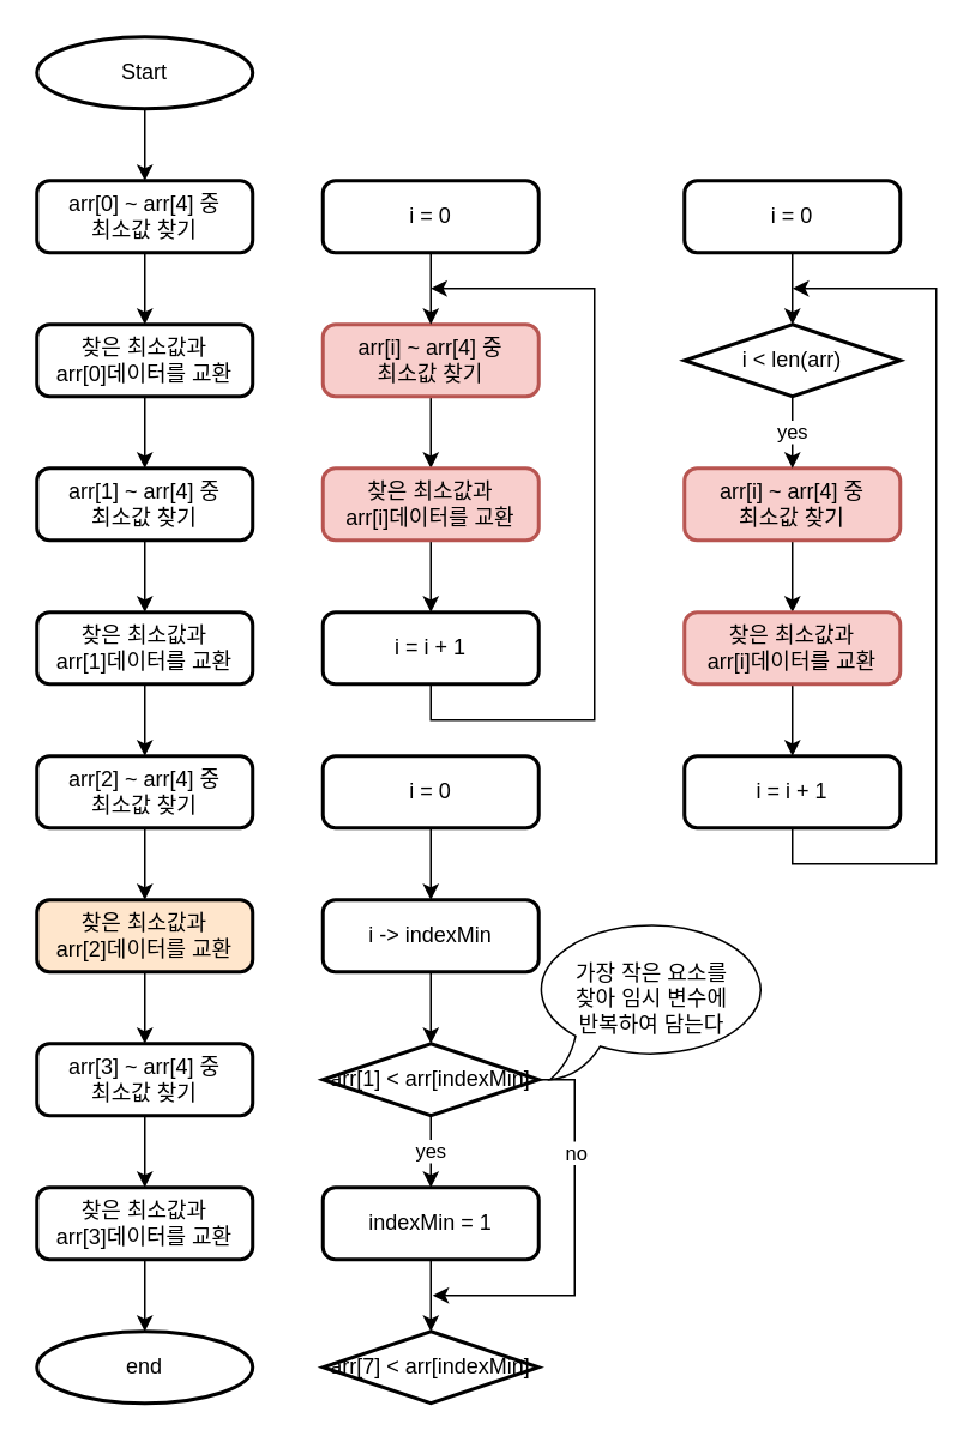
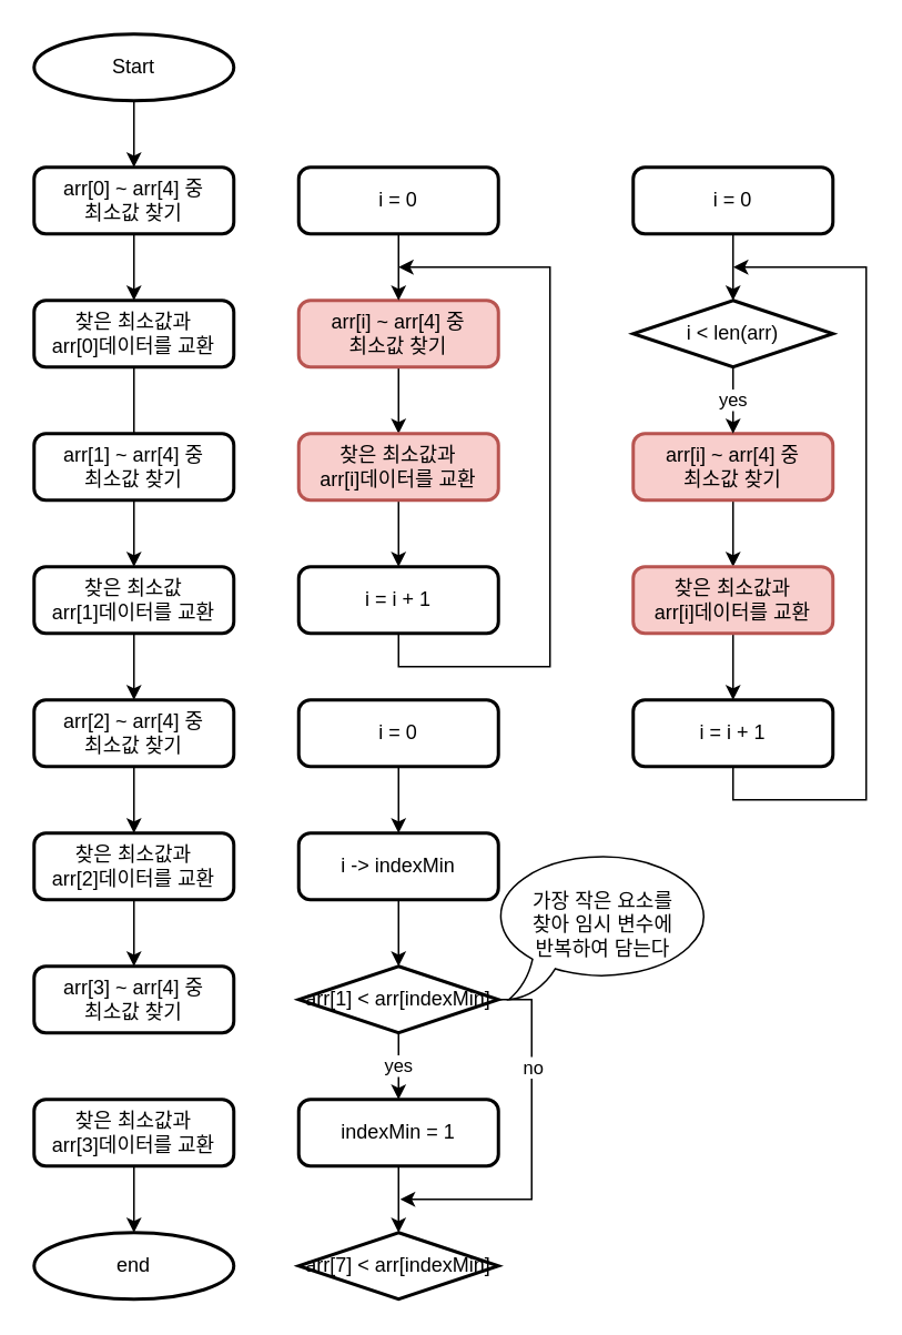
  <mxCell id="0" />
  <mxCell id="1" parent="0" />
  <mxCell id="2" style="edgeStyle=orthogonalEdgeStyle;rounded=0;orthogonalLoop=1;jettySize=auto;html=1;exitX=0.5;exitY=1;exitDx=0;exitDy=0;exitPerimeter=0;entryX=0.5;entryY=0;entryDx=0;entryDy=0;" parent="1" source="3" target="5" edge="1"><mxGeometry relative="1" as="geometry" /></mxCell>
  <mxCell id="3" value="Start" style="strokeWidth=2;html=1;shape=mxgraph.flowchart.start_2;whiteSpace=wrap;" parent="1" vertex="1"><mxGeometry x="20" y="20" width="120" height="40" as="geometry" /></mxCell>
  <mxCell id="4" style="edgeStyle=orthogonalEdgeStyle;rounded=0;orthogonalLoop=1;jettySize=auto;html=1;entryX=0.5;entryY=0;entryDx=0;entryDy=0;entryPerimeter=0;" parent="1" source="5" edge="1"><mxGeometry relative="1" as="geometry"><mxPoint x="80" y="180" as="targetPoint" /></mxGeometry></mxCell>
  <mxCell id="5" value="arr[0] ~ arr[4] 중&lt;br&gt;최소값 찾기" style="rounded=1;whiteSpace=wrap;html=1;absoluteArcSize=1;arcSize=14;strokeWidth=2;" parent="1" vertex="1"><mxGeometry x="20" y="100" width="120" height="40" as="geometry" /></mxCell>
  <mxCell id="6" value="" style="edgeStyle=orthogonalEdgeStyle;rounded=0;orthogonalLoop=1;jettySize=auto;html=1;" edge="1" parent="1" source="7" target="11"><mxGeometry relative="1" as="geometry" /></mxCell>
  <mxCell id="7" value="arr[1] ~ arr[4] 중&lt;br&gt;최소값 찾기" style="rounded=1;whiteSpace=wrap;html=1;absoluteArcSize=1;arcSize=14;strokeWidth=2;" parent="1" vertex="1"><mxGeometry x="20" y="260" width="120" height="40" as="geometry" /></mxCell>
- <mxCell id="8" value="" style="edgeStyle=orthogonalEdgeStyle;rounded=0;orthogonalLoop=1;jettySize=auto;html=1;" edge="1" parent="1" source="9" target="7"><mxGeometry relative="1" as="geometry" /></mxCell>
+ <mxCell id="8" value="" style="edgeStyle=orthogonalEdgeStyle;rounded=0;orthogonalLoop=1;jettySize=auto;html=1;endArrow=none;" edge="1" parent="1" source="9" target="7"><mxGeometry relative="1" as="geometry" /></mxCell>
  <mxCell id="9" value="찾은 최소값과&lt;br&gt;arr[0]데이터를 교환" style="rounded=1;whiteSpace=wrap;html=1;absoluteArcSize=1;arcSize=14;strokeWidth=2;" vertex="1" parent="1"><mxGeometry x="20" y="180" width="120" height="40" as="geometry" /></mxCell>
  <mxCell id="10" value="" style="edgeStyle=orthogonalEdgeStyle;rounded=0;orthogonalLoop=1;jettySize=auto;html=1;" edge="1" parent="1" source="11" target="13"><mxGeometry relative="1" as="geometry" /></mxCell>
- <mxCell id="11" value="찾은 최소값과&lt;br&gt;arr[1]데이터를 교환" style="rounded=1;whiteSpace=wrap;html=1;absoluteArcSize=1;arcSize=14;strokeWidth=2;" vertex="1" parent="1"><mxGeometry x="20" y="340" width="120" height="40" as="geometry" /></mxCell>
+ <mxCell id="11" value="찾은 최소값&lt;br&gt;arr[1]데이터를 교환" style="rounded=1;whiteSpace=wrap;html=1;absoluteArcSize=1;arcSize=14;strokeWidth=2;" vertex="1" parent="1"><mxGeometry x="20" y="340" width="120" height="40" as="geometry" /></mxCell>
  <mxCell id="12" value="" style="edgeStyle=orthogonalEdgeStyle;rounded=0;orthogonalLoop=1;jettySize=auto;html=1;" edge="1" parent="1" source="13" target="15"><mxGeometry relative="1" as="geometry" /></mxCell>
  <mxCell id="13" value="arr[2] ~ arr[4] 중&lt;br&gt;최소값 찾기" style="rounded=1;whiteSpace=wrap;html=1;absoluteArcSize=1;arcSize=14;strokeWidth=2;" vertex="1" parent="1"><mxGeometry x="20" y="420" width="120" height="40" as="geometry" /></mxCell>
  <mxCell id="14" value="" style="edgeStyle=orthogonalEdgeStyle;rounded=0;orthogonalLoop=1;jettySize=auto;html=1;" edge="1" parent="1" source="15" target="17"><mxGeometry relative="1" as="geometry" /></mxCell>
- <mxCell id="15" value="찾은 최소값과&lt;br&gt;arr[2]데이터를 교환" style="rounded=1;whiteSpace=wrap;html=1;absoluteArcSize=1;arcSize=14;strokeWidth=2;fillColor=#ffe6cc;" vertex="1" parent="1"><mxGeometry x="20" y="500" width="120" height="40" as="geometry" /></mxCell>
- <mxCell id="16" value="" style="edgeStyle=orthogonalEdgeStyle;rounded=0;orthogonalLoop=1;jettySize=auto;html=1;" edge="1" parent="1" source="17" target="19"><mxGeometry relative="1" as="geometry" /></mxCell>
+ <mxCell id="15" value="찾은 최소값과&lt;br&gt;arr[2]데이터를 교환" style="rounded=1;whiteSpace=wrap;html=1;absoluteArcSize=1;arcSize=14;strokeWidth=2;" vertex="1" parent="1"><mxGeometry x="20" y="500" width="120" height="40" as="geometry" /></mxCell>
  <mxCell id="17" value="arr[3] ~ arr[4] 중&lt;br&gt;최소값 찾기" style="rounded=1;whiteSpace=wrap;html=1;absoluteArcSize=1;arcSize=14;strokeWidth=2;" vertex="1" parent="1"><mxGeometry x="20" y="580" width="120" height="40" as="geometry" /></mxCell>
  <mxCell id="18" value="" style="edgeStyle=orthogonalEdgeStyle;rounded=0;orthogonalLoop=1;jettySize=auto;html=1;" edge="1" parent="1" source="19" target="20"><mxGeometry relative="1" as="geometry" /></mxCell>
  <mxCell id="19" value="찾은 최소값과&lt;br&gt;arr[3]데이터를 교환" style="rounded=1;whiteSpace=wrap;html=1;absoluteArcSize=1;arcSize=14;strokeWidth=2;" vertex="1" parent="1"><mxGeometry x="20" y="660" width="120" height="40" as="geometry" /></mxCell>
  <mxCell id="20" value="end" style="strokeWidth=2;html=1;shape=mxgraph.flowchart.start_2;whiteSpace=wrap;" vertex="1" parent="1"><mxGeometry x="20" y="740" width="120" height="40" as="geometry" /></mxCell>
  <mxCell id="21" style="edgeStyle=orthogonalEdgeStyle;rounded=0;orthogonalLoop=1;jettySize=auto;html=1;entryX=0.5;entryY=0;entryDx=0;entryDy=0;entryPerimeter=0;" edge="1" parent="1" source="22"><mxGeometry relative="1" as="geometry"><mxPoint x="239" y="260" as="targetPoint" /></mxGeometry></mxCell>
  <mxCell id="22" value="arr[i] ~ arr[4] 중&lt;br&gt;최소값 찾기" style="rounded=1;whiteSpace=wrap;html=1;absoluteArcSize=1;arcSize=14;strokeWidth=2;fillColor=#f8cecc;strokeColor=#b85450;" vertex="1" parent="1"><mxGeometry x="179" y="180" width="120" height="40" as="geometry" /></mxCell>
  <mxCell id="23" style="edgeStyle=orthogonalEdgeStyle;rounded=0;orthogonalLoop=1;jettySize=auto;html=1;exitX=0.5;exitY=1;exitDx=0;exitDy=0;" edge="1" parent="1" source="24"><mxGeometry relative="1" as="geometry"><mxPoint x="239" y="160" as="targetPoint" /><Array as="points"><mxPoint x="239" y="400" /><mxPoint x="330" y="400" /><mxPoint x="330" y="160" /></Array></mxGeometry></mxCell>
  <mxCell id="24" value="i = i + 1" style="rounded=1;whiteSpace=wrap;html=1;absoluteArcSize=1;arcSize=14;strokeWidth=2;" vertex="1" parent="1"><mxGeometry x="179" y="340" width="120" height="40" as="geometry" /></mxCell>
  <mxCell id="25" value="" style="edgeStyle=orthogonalEdgeStyle;rounded=0;orthogonalLoop=1;jettySize=auto;html=1;" edge="1" parent="1" source="26" target="24"><mxGeometry relative="1" as="geometry" /></mxCell>
  <mxCell id="26" value="찾은 최소값과&lt;br&gt;arr[i]데이터를 교환" style="rounded=1;whiteSpace=wrap;html=1;absoluteArcSize=1;arcSize=14;strokeWidth=2;fillColor=#f8cecc;strokeColor=#b85450;" vertex="1" parent="1"><mxGeometry x="179" y="260" width="120" height="40" as="geometry" /></mxCell>
  <mxCell id="27" value="" style="edgeStyle=orthogonalEdgeStyle;rounded=0;orthogonalLoop=1;jettySize=auto;html=1;" edge="1" parent="1" source="28" target="22"><mxGeometry relative="1" as="geometry" /></mxCell>
  <mxCell id="28" value="i = 0" style="rounded=1;whiteSpace=wrap;html=1;absoluteArcSize=1;arcSize=14;strokeWidth=2;" vertex="1" parent="1"><mxGeometry x="179" y="100" width="120" height="40" as="geometry" /></mxCell>
  <mxCell id="29" style="edgeStyle=orthogonalEdgeStyle;rounded=0;orthogonalLoop=1;jettySize=auto;html=1;entryX=0.5;entryY=0;entryDx=0;entryDy=0;entryPerimeter=0;" edge="1" parent="1" source="30"><mxGeometry relative="1" as="geometry"><mxPoint x="440" y="340" as="targetPoint" /></mxGeometry></mxCell>
  <mxCell id="30" value="arr[i] ~ arr[4] 중&lt;br&gt;최소값 찾기" style="rounded=1;whiteSpace=wrap;html=1;absoluteArcSize=1;arcSize=14;strokeWidth=2;fillColor=#f8cecc;strokeColor=#b85450;" vertex="1" parent="1"><mxGeometry x="380" y="260" width="120" height="40" as="geometry" /></mxCell>
  <mxCell id="31" style="edgeStyle=orthogonalEdgeStyle;rounded=0;orthogonalLoop=1;jettySize=auto;html=1;exitX=0.5;exitY=1;exitDx=0;exitDy=0;" edge="1" parent="1" source="32"><mxGeometry relative="1" as="geometry"><mxPoint x="440.143" y="160" as="targetPoint" /><Array as="points"><mxPoint x="440" y="480" /><mxPoint x="520" y="480" /><mxPoint x="520" y="160" /></Array></mxGeometry></mxCell>
  <mxCell id="32" value="i = i + 1" style="rounded=1;whiteSpace=wrap;html=1;absoluteArcSize=1;arcSize=14;strokeWidth=2;" vertex="1" parent="1"><mxGeometry x="380" y="420" width="120" height="40" as="geometry" /></mxCell>
  <mxCell id="33" value="" style="edgeStyle=orthogonalEdgeStyle;rounded=0;orthogonalLoop=1;jettySize=auto;html=1;" edge="1" parent="1" source="34" target="32"><mxGeometry relative="1" as="geometry" /></mxCell>
  <mxCell id="34" value="찾은 최소값과&lt;br&gt;arr[i]데이터를 교환" style="rounded=1;whiteSpace=wrap;html=1;absoluteArcSize=1;arcSize=14;strokeWidth=2;fillColor=#f8cecc;strokeColor=#b85450;" vertex="1" parent="1"><mxGeometry x="380" y="340" width="120" height="40" as="geometry" /></mxCell>
  <mxCell id="35" value="" style="edgeStyle=orthogonalEdgeStyle;rounded=0;orthogonalLoop=1;jettySize=auto;html=1;" edge="1" parent="1" source="36" target="38"><mxGeometry relative="1" as="geometry" /></mxCell>
  <mxCell id="36" value="i = 0" style="rounded=1;whiteSpace=wrap;html=1;absoluteArcSize=1;arcSize=14;strokeWidth=2;" vertex="1" parent="1"><mxGeometry x="380" y="100" width="120" height="40" as="geometry" /></mxCell>
  <mxCell id="37" value="yes" style="edgeStyle=orthogonalEdgeStyle;rounded=0;orthogonalLoop=1;jettySize=auto;html=1;" edge="1" parent="1" source="38" target="30"><mxGeometry relative="1" as="geometry" /></mxCell>
  <mxCell id="38" value="i &amp;lt; len(arr)" style="strokeWidth=2;html=1;shape=mxgraph.flowchart.decision;whiteSpace=wrap;" vertex="1" parent="1"><mxGeometry x="380" y="180" width="120" height="40" as="geometry" /></mxCell>
  <mxCell id="39" value="" style="edgeStyle=orthogonalEdgeStyle;rounded=0;orthogonalLoop=1;jettySize=auto;html=1;" edge="1" parent="1" source="40" target="44"><mxGeometry relative="1" as="geometry" /></mxCell>
  <mxCell id="40" value="i -&amp;gt; indexMin" style="rounded=1;whiteSpace=wrap;html=1;absoluteArcSize=1;arcSize=14;strokeWidth=2;" vertex="1" parent="1"><mxGeometry x="179" y="500" width="120" height="40" as="geometry" /></mxCell>
  <mxCell id="41" value="yes" style="edgeStyle=orthogonalEdgeStyle;rounded=0;orthogonalLoop=1;jettySize=auto;html=1;" edge="1" parent="1" source="44" target="46"><mxGeometry relative="1" as="geometry" /></mxCell>
  <mxCell id="42" style="edgeStyle=orthogonalEdgeStyle;rounded=0;orthogonalLoop=1;jettySize=auto;html=1;exitX=1;exitY=0.5;exitDx=0;exitDy=0;exitPerimeter=0;" edge="1" parent="1" source="44"><mxGeometry relative="1" as="geometry"><mxPoint x="240" y="720" as="targetPoint" /><Array as="points"><mxPoint x="319" y="600" /><mxPoint x="319" y="720" /></Array></mxGeometry></mxCell>
  <mxCell id="43" value="no" style="edgeLabel;html=1;align=center;verticalAlign=middle;resizable=0;points=[];" vertex="1" connectable="0" parent="42"><mxGeometry x="-0.48" relative="1" as="geometry"><mxPoint y="3" as="offset" /></mxGeometry></mxCell>
  <mxCell id="44" value="arr[1] &amp;lt; arr[indexMin]" style="strokeWidth=2;html=1;shape=mxgraph.flowchart.decision;whiteSpace=wrap;" vertex="1" parent="1"><mxGeometry x="179" y="580" width="120" height="40" as="geometry" /></mxCell>
  <mxCell id="45" value="" style="edgeStyle=orthogonalEdgeStyle;rounded=0;orthogonalLoop=1;jettySize=auto;html=1;" edge="1" parent="1" source="46" target="47"><mxGeometry relative="1" as="geometry" /></mxCell>
  <mxCell id="46" value="indexMin = 1" style="rounded=1;whiteSpace=wrap;html=1;absoluteArcSize=1;arcSize=14;strokeWidth=2;" vertex="1" parent="1"><mxGeometry x="179" y="660" width="120" height="40" as="geometry" /></mxCell>
  <mxCell id="47" value="arr[7] &amp;lt; arr[indexMin]" style="strokeWidth=2;html=1;shape=mxgraph.flowchart.decision;whiteSpace=wrap;" vertex="1" parent="1"><mxGeometry x="179" y="740" width="120" height="40" as="geometry" /></mxCell>
  <mxCell id="48" value="가장 작은 요소를&lt;br&gt;찾아 임시 변수에&lt;br&gt;반복하여 담는다" style="whiteSpace=wrap;html=1;shape=mxgraph.basic.oval_callout" vertex="1" parent="1"><mxGeometry x="294" y="510" width="136" height="90" as="geometry" /></mxCell>
  <mxCell id="49" value="" style="edgeStyle=orthogonalEdgeStyle;rounded=0;orthogonalLoop=1;jettySize=auto;html=1;" edge="1" parent="1" source="50" target="40"><mxGeometry relative="1" as="geometry" /></mxCell>
  <mxCell id="50" value="i = 0" style="rounded=1;whiteSpace=wrap;html=1;absoluteArcSize=1;arcSize=14;strokeWidth=2;" vertex="1" parent="1"><mxGeometry x="179" y="420" width="120" height="40" as="geometry" /></mxCell>
